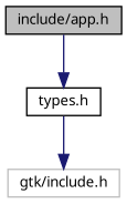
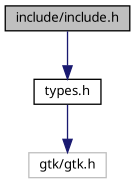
  digraph {
    fontname="Noto Sans"
    node [color=black fillcolor=white fontname="Noto Sans" fontsize=10 shape=record style=filled]
    edge [color=midnightblue fontname="Noto Sans" fontsize=10 labelfontname=Helvetica labelfontsize=10 style=solid]
-   n1 [fillcolor=grey75 fontcolor=black height=0.2 label="include/app.h" width=0.4]
+   n1 [fillcolor=grey75 fontcolor=black height=0.2 label="include/include.h" width=0.4]
    n2 [height=0.2 label="types.h" width=0.4]
-   n3 [color=grey75 height=0.2 label="gtk/include.h" width=0.4]
+   n3 [color=grey75 height=0.2 label="gtk/gtk.h" width=0.4]
    n1 -> n2
    n2 -> n3
  }
